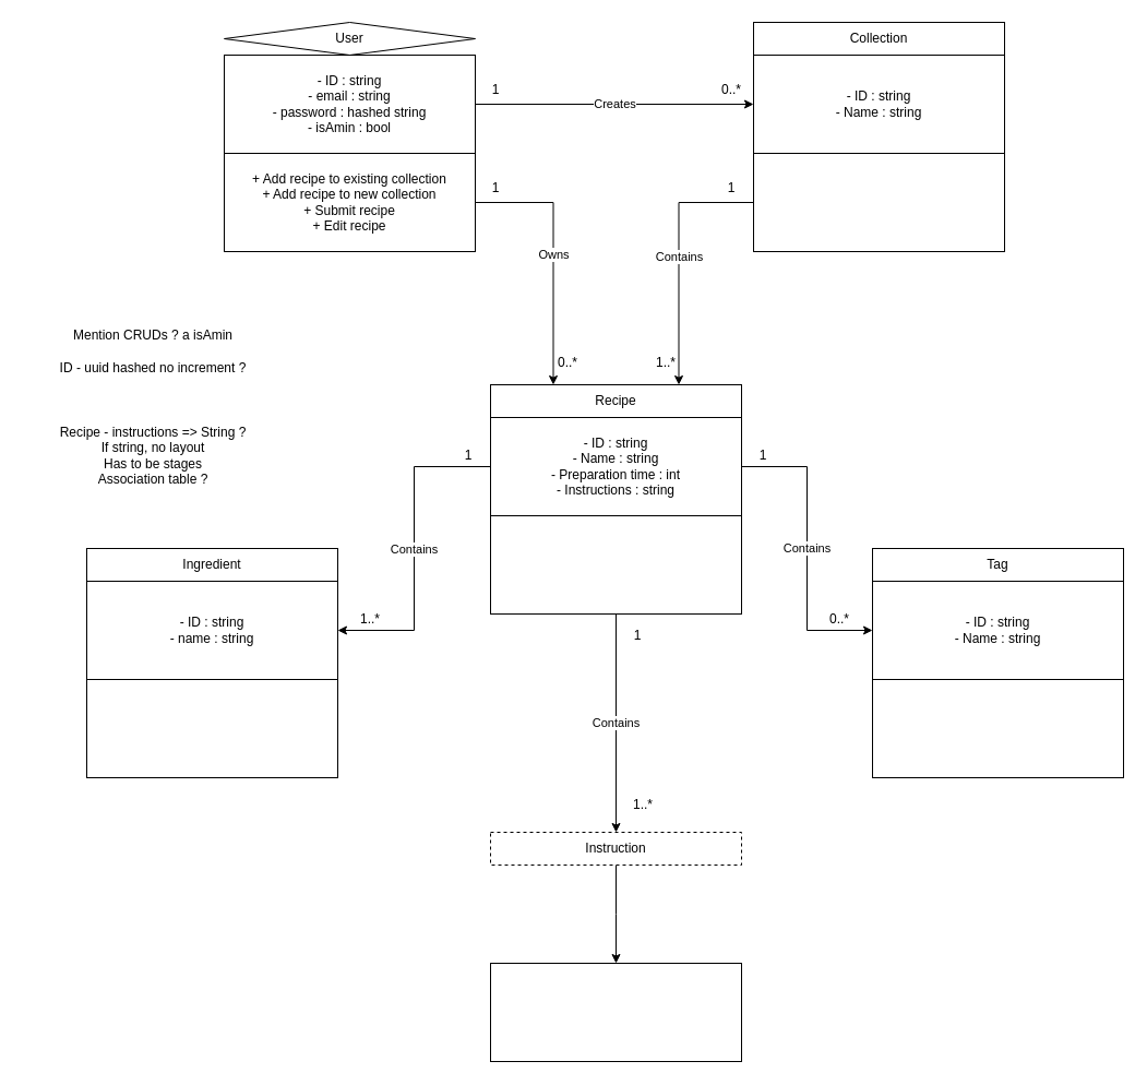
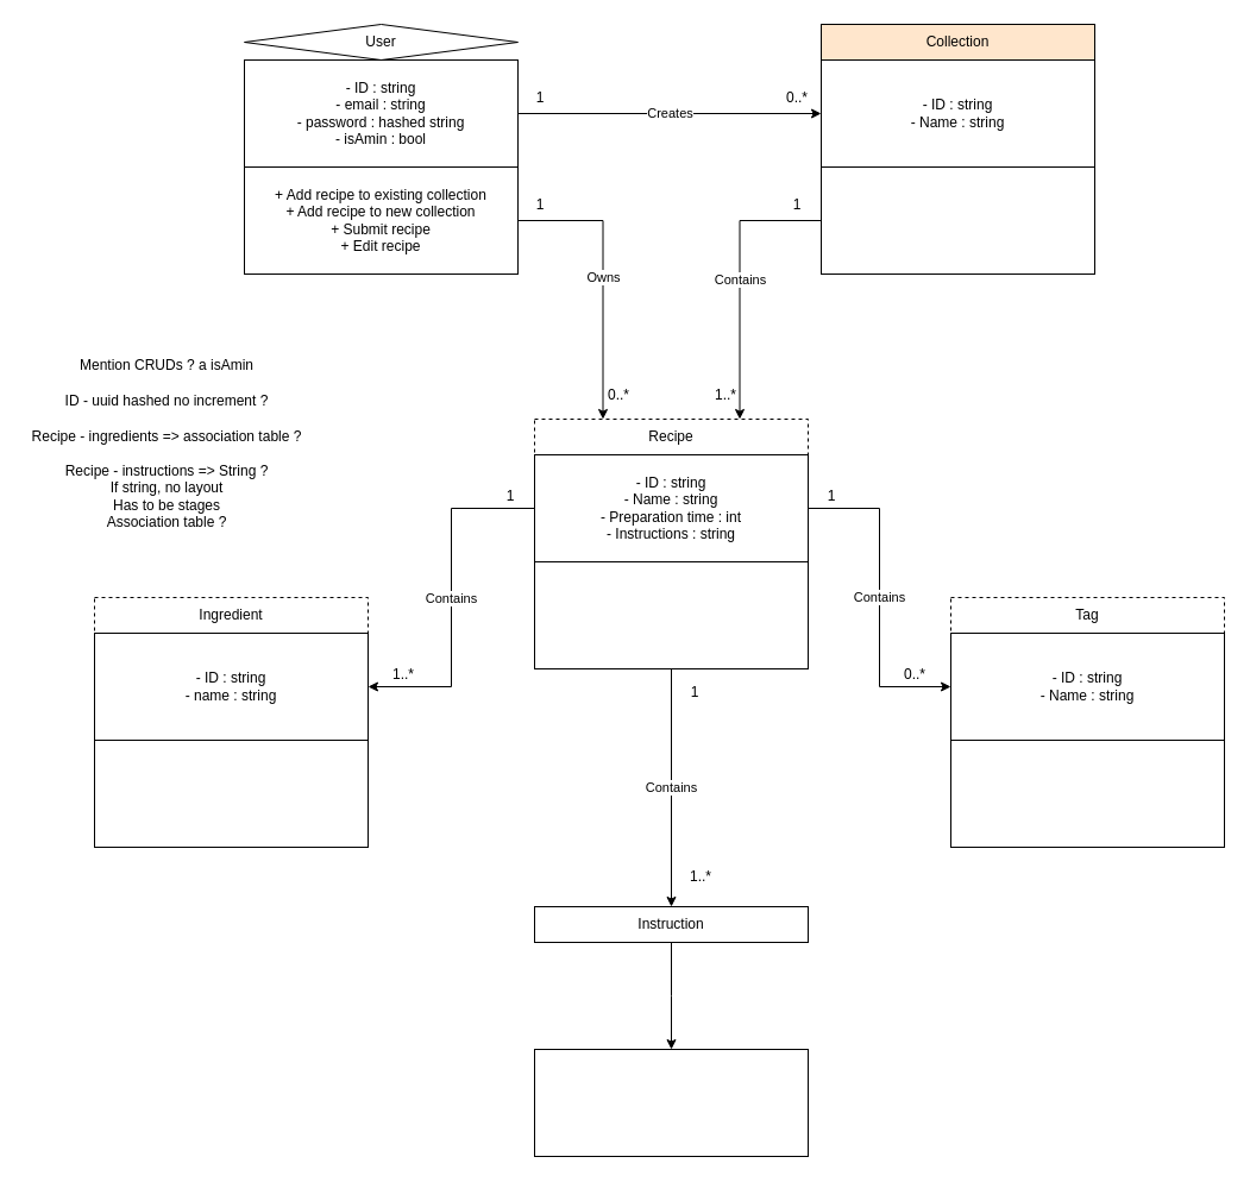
  <mxCell id="0" />
  <mxCell id="1" parent="0" />
  <mxCell id="2" value="" style="group" parent="1" vertex="1" connectable="0"><mxGeometry x="449" y="352" width="230" height="210" as="geometry" /></mxCell>
  <mxCell id="3" value="" style="edgeStyle=orthogonalEdgeStyle;rounded=0;orthogonalLoop=1;jettySize=auto;html=1;" parent="2" source="4" edge="1"><mxGeometry relative="1" as="geometry"><mxPoint x="115" y="120" as="targetPoint" /></mxGeometry></mxCell>
- <mxCell id="4" value="Recipe" style="rounded=0;whiteSpace=wrap;html=1;" parent="2" vertex="1"><mxGeometry width="230" height="30" as="geometry" /></mxCell>
+ <mxCell id="4" value="Recipe" style="rounded=0;whiteSpace=wrap;html=1;dashed=1;" parent="2" vertex="1"><mxGeometry width="230" height="30" as="geometry" /></mxCell>
  <mxCell id="5" value="&lt;div&gt;- ID : string&lt;/div&gt;&lt;div&gt;- Name : string&lt;/div&gt;&lt;div&gt;- Preparation time : int&lt;/div&gt;&lt;div&gt;- Instructions : string&lt;/div&gt;" style="rounded=0;whiteSpace=wrap;html=1;" parent="2" vertex="1"><mxGeometry y="30" width="230" height="90" as="geometry" /></mxCell>
  <mxCell id="6" value="" style="rounded=0;whiteSpace=wrap;html=1;" parent="2" vertex="1"><mxGeometry y="120" width="230" height="90" as="geometry" /></mxCell>
  <mxCell id="7" value="" style="group" parent="1" vertex="1" connectable="0"><mxGeometry x="79" y="502" width="230" height="210" as="geometry" /></mxCell>
  <mxCell id="8" value="" style="edgeStyle=orthogonalEdgeStyle;rounded=0;orthogonalLoop=1;jettySize=auto;html=1;" parent="7" source="9" edge="1"><mxGeometry relative="1" as="geometry"><mxPoint x="115" y="120" as="targetPoint" /></mxGeometry></mxCell>
- <mxCell id="9" value="Ingredient" style="rounded=0;whiteSpace=wrap;html=1;" parent="7" vertex="1"><mxGeometry width="230" height="30" as="geometry" /></mxCell>
+ <mxCell id="9" value="Ingredient" style="rounded=0;whiteSpace=wrap;html=1;dashed=1;" parent="7" vertex="1"><mxGeometry width="230" height="30" as="geometry" /></mxCell>
  <mxCell id="10" value="&lt;div&gt;- ID : string&lt;/div&gt;&lt;div&gt;-&amp;nbsp;name :&amp;nbsp;string&lt;/div&gt;" style="rounded=0;whiteSpace=wrap;html=1;" parent="7" vertex="1"><mxGeometry y="30" width="230" height="90" as="geometry" /></mxCell>
  <mxCell id="11" value="" style="rounded=0;whiteSpace=wrap;html=1;" parent="7" vertex="1"><mxGeometry y="120" width="230" height="90" as="geometry" /></mxCell>
  <mxCell id="12" value="ID - uuid hashed no increment ?" style="text;html=1;align=center;verticalAlign=middle;whiteSpace=wrap;rounded=0;" parent="1" vertex="1"><mxGeometry x="20" y="322" width="240" height="30" as="geometry" /></mxCell>
+ <mxCell id="13" value="&lt;div&gt;Recipe - ingredients =&amp;gt; association table ?&lt;/div&gt;" style="text;html=1;align=center;verticalAlign=middle;whiteSpace=wrap;rounded=0;" parent="1" vertex="1"><mxGeometry x="20" y="352" width="240" height="30" as="geometry" /></mxCell>
  <mxCell id="14" value="Contains" style="edgeStyle=orthogonalEdgeStyle;rounded=0;orthogonalLoop=1;jettySize=auto;html=1;exitX=0;exitY=0.5;exitDx=0;exitDy=0;entryX=1;entryY=0.5;entryDx=0;entryDy=0;endArrow=classic;startFill=0;startArrow=none;endFill=1;" parent="1" source="5" target="10" edge="1"><mxGeometry x="0.005" relative="1" as="geometry"><mxPoint as="offset" /></mxGeometry></mxCell>
  <mxCell id="15" value="&lt;div&gt;Recipe - instructions =&amp;gt; String ?&lt;/div&gt;&lt;div&gt;If string, no layout&lt;/div&gt;&lt;div&gt;Has to be stages&lt;/div&gt;&lt;div&gt;Association table ?&lt;/div&gt;" style="text;html=1;align=center;verticalAlign=middle;whiteSpace=wrap;rounded=0;" parent="1" vertex="1"><mxGeometry x="20" y="402" width="240" height="30" as="geometry" /></mxCell>
  <mxCell id="16" value="1" style="text;html=1;align=center;verticalAlign=middle;whiteSpace=wrap;rounded=0;" parent="1" vertex="1"><mxGeometry x="399" y="402" width="60" height="30" as="geometry" /></mxCell>
  <mxCell id="17" value="1..*" style="text;html=1;align=center;verticalAlign=middle;whiteSpace=wrap;rounded=0;" parent="1" vertex="1"><mxGeometry x="309" y="552" width="60" height="30" as="geometry" /></mxCell>
  <mxCell id="18" value="" style="group" parent="1" vertex="1" connectable="0"><mxGeometry x="799" y="502" width="230" height="210" as="geometry" /></mxCell>
  <mxCell id="19" value="" style="edgeStyle=orthogonalEdgeStyle;rounded=0;orthogonalLoop=1;jettySize=auto;html=1;" parent="18" source="20" edge="1"><mxGeometry relative="1" as="geometry"><mxPoint x="115" y="120" as="targetPoint" /></mxGeometry></mxCell>
- <mxCell id="20" value="Tag" style="rounded=0;whiteSpace=wrap;html=1;" parent="18" vertex="1"><mxGeometry width="230" height="30" as="geometry" /></mxCell>
+ <mxCell id="20" value="Tag" style="rounded=0;whiteSpace=wrap;html=1;dashed=1;" parent="18" vertex="1"><mxGeometry width="230" height="30" as="geometry" /></mxCell>
  <mxCell id="21" value="&lt;div&gt;- ID : string&lt;/div&gt;&lt;div&gt;- Name : string&lt;/div&gt;" style="rounded=0;whiteSpace=wrap;html=1;" parent="18" vertex="1"><mxGeometry y="30" width="230" height="90" as="geometry" /></mxCell>
  <mxCell id="22" value="" style="rounded=0;whiteSpace=wrap;html=1;" parent="18" vertex="1"><mxGeometry y="120" width="230" height="90" as="geometry" /></mxCell>
  <mxCell id="23" value="Contains" style="edgeStyle=orthogonalEdgeStyle;rounded=0;orthogonalLoop=1;jettySize=auto;html=1;exitX=1;exitY=0.5;exitDx=0;exitDy=0;entryX=0;entryY=0.5;entryDx=0;entryDy=0;endArrow=classic;startFill=0;endFill=1;" parent="1" source="5" target="21" edge="1"><mxGeometry relative="1" as="geometry" /></mxCell>
  <mxCell id="24" value="1" style="text;html=1;align=center;verticalAlign=middle;whiteSpace=wrap;rounded=0;" parent="1" vertex="1"><mxGeometry x="669" y="402" width="60" height="30" as="geometry" /></mxCell>
  <mxCell id="25" value="0..*" style="text;html=1;align=center;verticalAlign=middle;whiteSpace=wrap;rounded=0;" parent="1" vertex="1"><mxGeometry x="739" y="552" width="60" height="30" as="geometry" /></mxCell>
  <mxCell id="26" value="" style="group" parent="1" vertex="1" connectable="0"><mxGeometry x="449" y="762" width="230" height="210" as="geometry" /></mxCell>
  <mxCell id="27" value="" style="edgeStyle=orthogonalEdgeStyle;rounded=0;orthogonalLoop=1;jettySize=auto;html=1;" parent="26" source="28" edge="1"><mxGeometry relative="1" as="geometry"><mxPoint x="115" y="120" as="targetPoint" /></mxGeometry></mxCell>
- <mxCell id="28" value="Instruction" style="rounded=0;whiteSpace=wrap;html=1;dashed=1;" parent="26" vertex="1"><mxGeometry width="230" height="30" as="geometry" /></mxCell>
+ <mxCell id="28" value="Instruction" style="rounded=0;whiteSpace=wrap;html=1;" parent="26" vertex="1"><mxGeometry width="230" height="30" as="geometry" /></mxCell>
  <mxCell id="29" value="" style="rounded=0;whiteSpace=wrap;html=1;" parent="26" vertex="1"><mxGeometry y="120" width="230" height="90" as="geometry" /></mxCell>
  <mxCell id="30" value="Contains" style="edgeStyle=orthogonalEdgeStyle;rounded=0;orthogonalLoop=1;jettySize=auto;html=1;exitX=0.5;exitY=1;exitDx=0;exitDy=0;entryX=0.5;entryY=0;entryDx=0;entryDy=0;" parent="1" source="6" target="28" edge="1"><mxGeometry relative="1" as="geometry" /></mxCell>
  <mxCell id="31" value="1" style="text;html=1;align=center;verticalAlign=middle;whiteSpace=wrap;rounded=0;" parent="1" vertex="1"><mxGeometry x="554" y="567" width="60" height="30" as="geometry" /></mxCell>
  <mxCell id="32" value="1..*" style="text;html=1;align=center;verticalAlign=middle;whiteSpace=wrap;rounded=0;" parent="1" vertex="1"><mxGeometry x="559" y="722" width="60" height="30" as="geometry" /></mxCell>
  <mxCell id="33" value="" style="group" parent="1" vertex="1" connectable="0"><mxGeometry x="205" y="20" width="230" height="210" as="geometry" /></mxCell>
  <mxCell id="34" value="" style="edgeStyle=orthogonalEdgeStyle;rounded=0;orthogonalLoop=1;jettySize=auto;html=1;" parent="33" source="35" edge="1"><mxGeometry relative="1" as="geometry"><mxPoint x="115" y="120" as="targetPoint" /></mxGeometry></mxCell>
  <mxCell id="35" value="User" style="rhombus;whiteSpace=wrap;html=1;" parent="33" vertex="1"><mxGeometry width="230" height="30" as="geometry" /></mxCell>
  <mxCell id="36" value="&lt;div&gt;- ID : string&lt;/div&gt;&lt;div&gt;- email : string&lt;/div&gt;&lt;div&gt;- password : hashed string&lt;/div&gt;&lt;div&gt;&lt;div&gt;- isAmin : bool&lt;/div&gt;&lt;/div&gt;" style="rounded=0;whiteSpace=wrap;html=1;" parent="33" vertex="1"><mxGeometry y="30" width="230" height="90" as="geometry" /></mxCell>
  <mxCell id="37" value="&lt;div&gt;+ Add recipe to existing collection&lt;/div&gt;&lt;div&gt;+ Add recipe to new collection&lt;/div&gt;&lt;div&gt;+ Submit recipe&lt;/div&gt;&lt;div&gt;+ Edit recipe&lt;/div&gt;" style="rounded=0;whiteSpace=wrap;html=1;" parent="33" vertex="1"><mxGeometry y="120" width="230" height="90" as="geometry" /></mxCell>
  <mxCell id="38" value="Owns" style="edgeStyle=orthogonalEdgeStyle;rounded=0;orthogonalLoop=1;jettySize=auto;html=1;exitX=1;exitY=0.5;exitDx=0;exitDy=0;entryX=0.25;entryY=0;entryDx=0;entryDy=0;" parent="1" source="37" target="4" edge="1"><mxGeometry relative="1" as="geometry" /></mxCell>
  <mxCell id="39" value="1" style="text;html=1;align=center;verticalAlign=middle;whiteSpace=wrap;rounded=0;" parent="1" vertex="1"><mxGeometry x="424" y="157" width="60" height="30" as="geometry" /></mxCell>
  <mxCell id="40" value="0..*" style="text;html=1;align=center;verticalAlign=middle;whiteSpace=wrap;rounded=0;" parent="1" vertex="1"><mxGeometry x="490" y="317" width="60" height="30" as="geometry" /></mxCell>
  <mxCell id="41" value="" style="group" parent="1" vertex="1" connectable="0"><mxGeometry x="690" y="20" width="230" height="210" as="geometry" /></mxCell>
  <mxCell id="42" value="" style="edgeStyle=orthogonalEdgeStyle;rounded=0;orthogonalLoop=1;jettySize=auto;html=1;" parent="41" source="43" edge="1"><mxGeometry relative="1" as="geometry"><mxPoint x="115" y="120" as="targetPoint" /></mxGeometry></mxCell>
- <mxCell id="43" value="Collection" style="rounded=0;whiteSpace=wrap;html=1;" parent="41" vertex="1"><mxGeometry width="230" height="30" as="geometry" /></mxCell>
+ <mxCell id="43" value="Collection" style="rounded=0;whiteSpace=wrap;html=1;fillColor=#ffe6cc;" parent="41" vertex="1"><mxGeometry width="230" height="30" as="geometry" /></mxCell>
  <mxCell id="44" value="&lt;div&gt;- ID : string&lt;/div&gt;&lt;div&gt;- Name : string&lt;/div&gt;" style="rounded=0;whiteSpace=wrap;html=1;" parent="41" vertex="1"><mxGeometry y="30" width="230" height="90" as="geometry" /></mxCell>
  <mxCell id="45" value="" style="rounded=0;whiteSpace=wrap;html=1;" parent="41" vertex="1"><mxGeometry y="120" width="230" height="90" as="geometry" /></mxCell>
  <mxCell id="46" value="Contains" style="edgeStyle=orthogonalEdgeStyle;rounded=0;orthogonalLoop=1;jettySize=auto;html=1;exitX=0;exitY=0.5;exitDx=0;exitDy=0;entryX=0.75;entryY=0;entryDx=0;entryDy=0;" parent="1" source="45" target="4" edge="1"><mxGeometry relative="1" as="geometry" /></mxCell>
  <mxCell id="47" value="Creates" style="edgeStyle=orthogonalEdgeStyle;rounded=0;orthogonalLoop=1;jettySize=auto;html=1;exitX=1;exitY=0.5;exitDx=0;exitDy=0;entryX=0;entryY=0.5;entryDx=0;entryDy=0;" parent="1" source="36" target="44" edge="1"><mxGeometry relative="1" as="geometry" /></mxCell>
  <mxCell id="48" value="1" style="text;html=1;align=center;verticalAlign=middle;whiteSpace=wrap;rounded=0;" parent="1" vertex="1"><mxGeometry x="424" y="67" width="60" height="30" as="geometry" /></mxCell>
  <mxCell id="49" value="0..*" style="text;html=1;align=center;verticalAlign=middle;whiteSpace=wrap;rounded=0;" parent="1" vertex="1"><mxGeometry x="640" y="67" width="60" height="30" as="geometry" /></mxCell>
  <mxCell id="50" value="1" style="text;html=1;align=center;verticalAlign=middle;whiteSpace=wrap;rounded=0;" parent="1" vertex="1"><mxGeometry x="640" y="157" width="60" height="30" as="geometry" /></mxCell>
  <mxCell id="51" value="1..*" style="text;html=1;align=center;verticalAlign=middle;whiteSpace=wrap;rounded=0;" parent="1" vertex="1"><mxGeometry x="580" y="317" width="60" height="30" as="geometry" /></mxCell>
  <mxCell id="52" value="Mention CRUDs ? a isAmin" style="text;html=1;align=center;verticalAlign=middle;whiteSpace=wrap;rounded=0;" parent="1" vertex="1"><mxGeometry x="20" y="292" width="240" height="30" as="geometry" /></mxCell>
